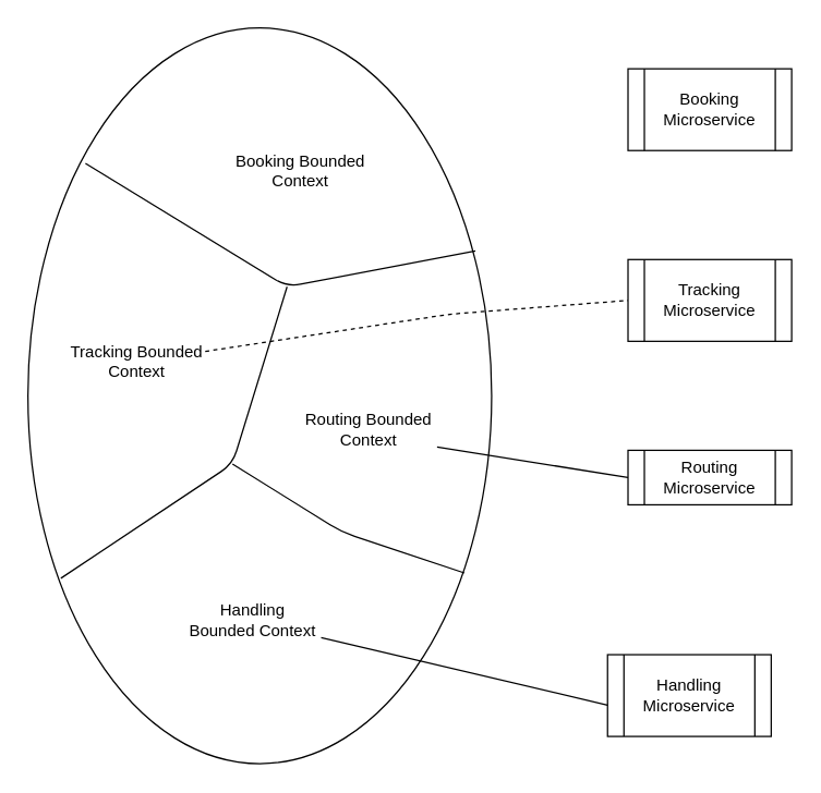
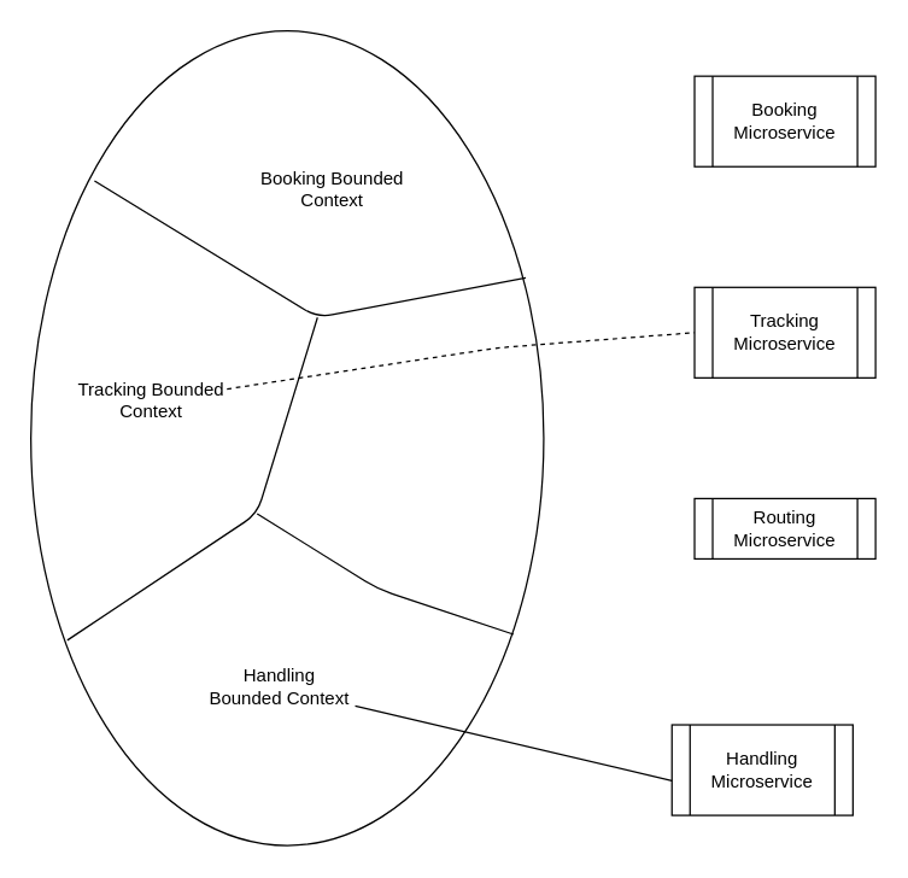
  <mxCell id="0" />
  <mxCell id="1" parent="0" />
  <mxCell id="2" value="&amp;nbsp;" style="ellipse;whiteSpace=wrap;html=1;" vertex="1" parent="1"><mxGeometry x="20" y="20" width="340" height="540" as="geometry" /></mxCell>
  <mxCell id="3" value="" style="endArrow=none;html=1;entryX=0.124;entryY=0.184;entryDx=0;entryDy=0;entryPerimeter=0;exitX=0.965;exitY=0.303;exitDx=0;exitDy=0;exitPerimeter=0;" edge="1" parent="1" source="2" target="2"><mxGeometry width="50" height="50" relative="1" as="geometry"><mxPoint x="60" y="490" as="sourcePoint" /><mxPoint x="110" y="440" as="targetPoint" /><Array as="points"><mxPoint x="210" y="210" /></Array></mxGeometry></mxCell>
  <mxCell id="4" value="" style="endArrow=none;html=1;exitX=0.071;exitY=0.748;exitDx=0;exitDy=0;exitPerimeter=0;" edge="1" parent="1" source="2"><mxGeometry width="50" height="50" relative="1" as="geometry"><mxPoint x="60" y="490" as="sourcePoint" /><mxPoint x="210" y="210" as="targetPoint" /><Array as="points"><mxPoint x="170" y="340" /></Array></mxGeometry></mxCell>
  <mxCell id="5" value="" style="endArrow=none;html=1;" edge="1" parent="1"><mxGeometry width="50" height="50" relative="1" as="geometry"><mxPoint x="340" y="420" as="sourcePoint" /><mxPoint x="170" y="340" as="targetPoint" /><Array as="points"><mxPoint x="250" y="390" /></Array></mxGeometry></mxCell>
  <mxCell id="6" value="Booking Bounded Context&lt;br&gt;" style="text;html=1;strokeColor=none;fillColor=none;align=center;verticalAlign=middle;whiteSpace=wrap;rounded=0;" vertex="1" parent="1"><mxGeometry x="155" y="100" width="130" height="50" as="geometry" /></mxCell>
- <mxCell id="7" value="Routing Bounded Context" style="text;html=1;strokeColor=none;fillColor=none;align=center;verticalAlign=middle;whiteSpace=wrap;rounded=0;" vertex="1" parent="1"><mxGeometry x="220" y="290" width="100" height="50" as="geometry" /></mxCell>
  <mxCell id="8" value="Tracking Bounded Context" style="text;html=1;strokeColor=none;fillColor=none;align=center;verticalAlign=middle;whiteSpace=wrap;rounded=0;" vertex="1" parent="1"><mxGeometry x="50" y="240" width="100" height="50" as="geometry" /></mxCell>
  <mxCell id="9" value="Handling Bounded Context" style="text;html=1;strokeColor=none;fillColor=none;align=center;verticalAlign=middle;whiteSpace=wrap;rounded=0;" vertex="1" parent="1"><mxGeometry x="135" y="430" width="100" height="50" as="geometry" /></mxCell>
  <mxCell id="10" value="Booking Microservice" style="shape=process;whiteSpace=wrap;html=1;backgroundOutline=1;" vertex="1" parent="1"><mxGeometry x="460" y="50" width="120" height="60" as="geometry" /></mxCell>
  <mxCell id="11" value="Tracking Microservice" style="shape=process;whiteSpace=wrap;html=1;backgroundOutline=1;" vertex="1" parent="1"><mxGeometry x="460" y="190" width="120" height="60" as="geometry" /></mxCell>
  <mxCell id="12" value="Routing Microservice" style="shape=process;whiteSpace=wrap;html=1;backgroundOutline=1;" vertex="1" parent="1"><mxGeometry x="460" y="330" width="120" height="40" as="geometry" /></mxCell>
  <mxCell id="13" value="Handling Microservice" style="shape=process;whiteSpace=wrap;html=1;backgroundOutline=1;" vertex="1" parent="1"><mxGeometry x="445" y="480" width="120" height="60" as="geometry" /></mxCell>
  <mxCell id="14" value="" style="endArrow=none;html=1;entryX=0;entryY=0.5;entryDx=0;entryDy=0;dashed=1;" edge="1" parent="1" source="8" target="11"><mxGeometry width="50" height="50" relative="1" as="geometry"><mxPoint x="20" y="630" as="sourcePoint" /><mxPoint x="70" y="580" as="targetPoint" /><Array as="points"><mxPoint x="330" y="230" /></Array></mxGeometry></mxCell>
- <mxCell id="15" value="" style="endArrow=none;html=1;entryX=0;entryY=0.5;entryDx=0;entryDy=0;exitX=1;exitY=0.75;exitDx=0;exitDy=0;" edge="1" parent="1" source="7" target="12"><mxGeometry width="50" height="50" relative="1" as="geometry"><mxPoint x="20" y="630" as="sourcePoint" /><mxPoint x="70" y="580" as="targetPoint" /><Array as="points" /></mxGeometry></mxCell>
  <mxCell id="16" value="" style="endArrow=none;html=1;entryX=0;entryY=0.617;entryDx=0;entryDy=0;entryPerimeter=0;exitX=1;exitY=0.75;exitDx=0;exitDy=0;" edge="1" parent="1" source="9" target="13"><mxGeometry width="50" height="50" relative="1" as="geometry"><mxPoint x="20" y="630" as="sourcePoint" /><mxPoint x="70" y="580" as="targetPoint" /></mxGeometry></mxCell>
